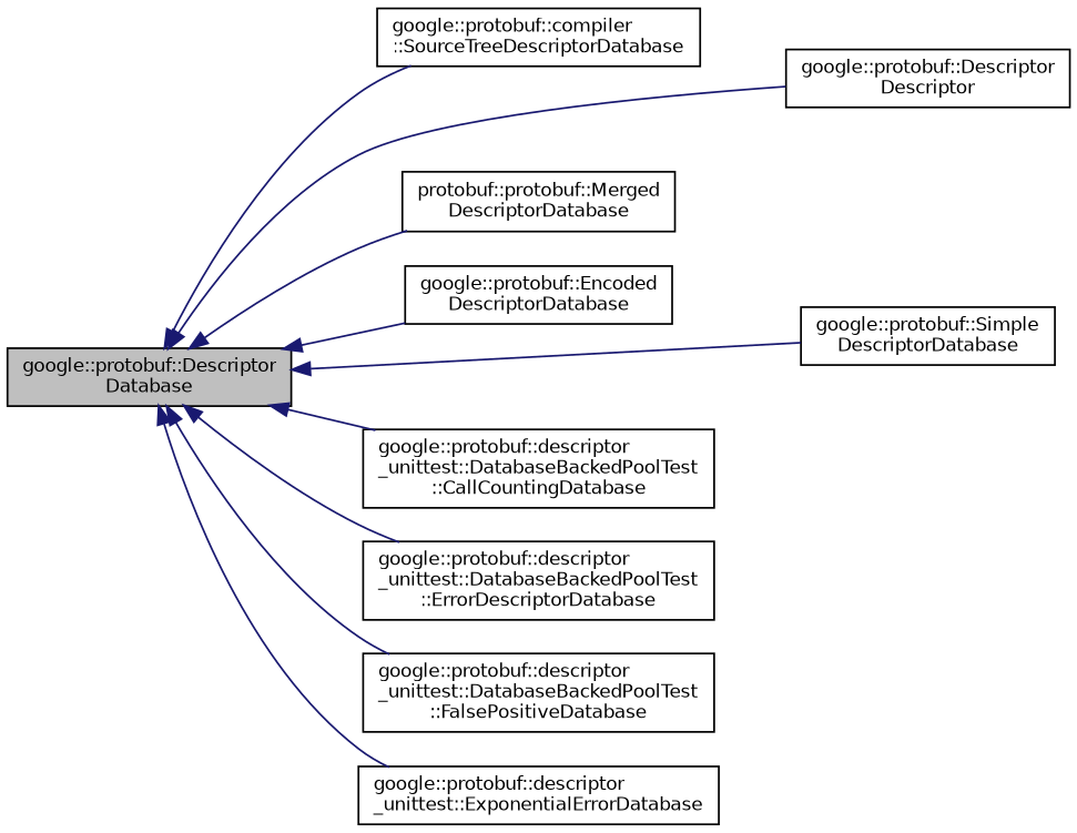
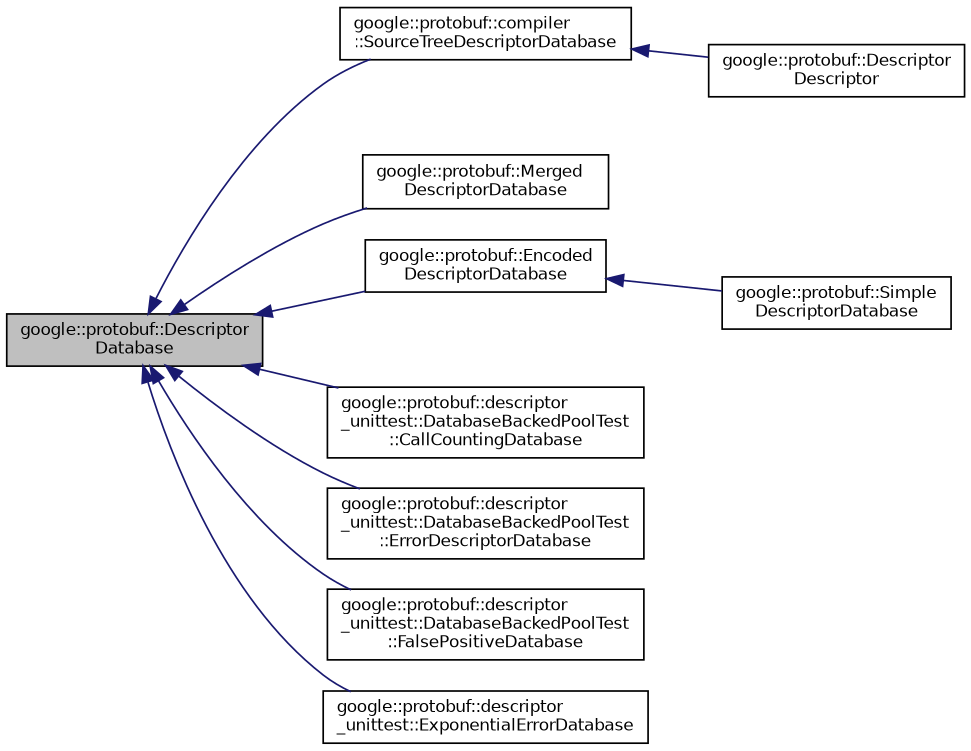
  digraph {
    rankdir=LR
    node [color=black fillcolor=white fontname=Helvetica fontsize=10 shape=record style=filled]
    edge [color=midnightblue dir=back fontname=Helvetica fontsize=10 labelfontname=Helvetica labelfontsize=10 style=solid]
    n1 [fillcolor=grey75 fontcolor=black height=0.2 label="google::protobuf::Descriptor\lDatabase" width=0.4]
    n2 [height=0.2 label="google::protobuf::Descriptor\lDescriptor" width=0.4]
    n3 [height=0.2 label="google::protobuf::Encoded\lDescriptorDatabase" width=0.4]
-   n4 [height=0.2 label="protobuf::protobuf::Merged\lDescriptorDatabase" width=0.4]
+   n4 [height=0.2 label="google::protobuf::Merged\lDescriptorDatabase" width=0.4]
    n5 [height=0.2 label="google::protobuf::Simple\lDescriptorDatabase" width=0.4]
    n6 [height=0.2 label="google::protobuf::compiler\l::SourceTreeDescriptorDatabase" width=0.4]
    n7 [height=0.2 label="google::protobuf::descriptor\l_unittest::DatabaseBackedPoolTest\l::CallCountingDatabase" width=0.4]
    n8 [height=0.2 label="google::protobuf::descriptor\l_unittest::DatabaseBackedPoolTest\l::ErrorDescriptorDatabase" width=0.4]
    n9 [height=0.2 label="google::protobuf::descriptor\l_unittest::DatabaseBackedPoolTest\l::FalsePositiveDatabase" width=0.4]
    n10 [height=0.2 label="google::protobuf::descriptor\l_unittest::ExponentialErrorDatabase" width=0.4]
-   n1 -> n2
+   n6 -> n2
    n1 -> n3
    n1 -> n4
-   n1 -> n5
+   n3 -> n5
    n1 -> n6
    n1 -> n7
    n1 -> n8
    n1 -> n9
    n1 -> n10
  }
